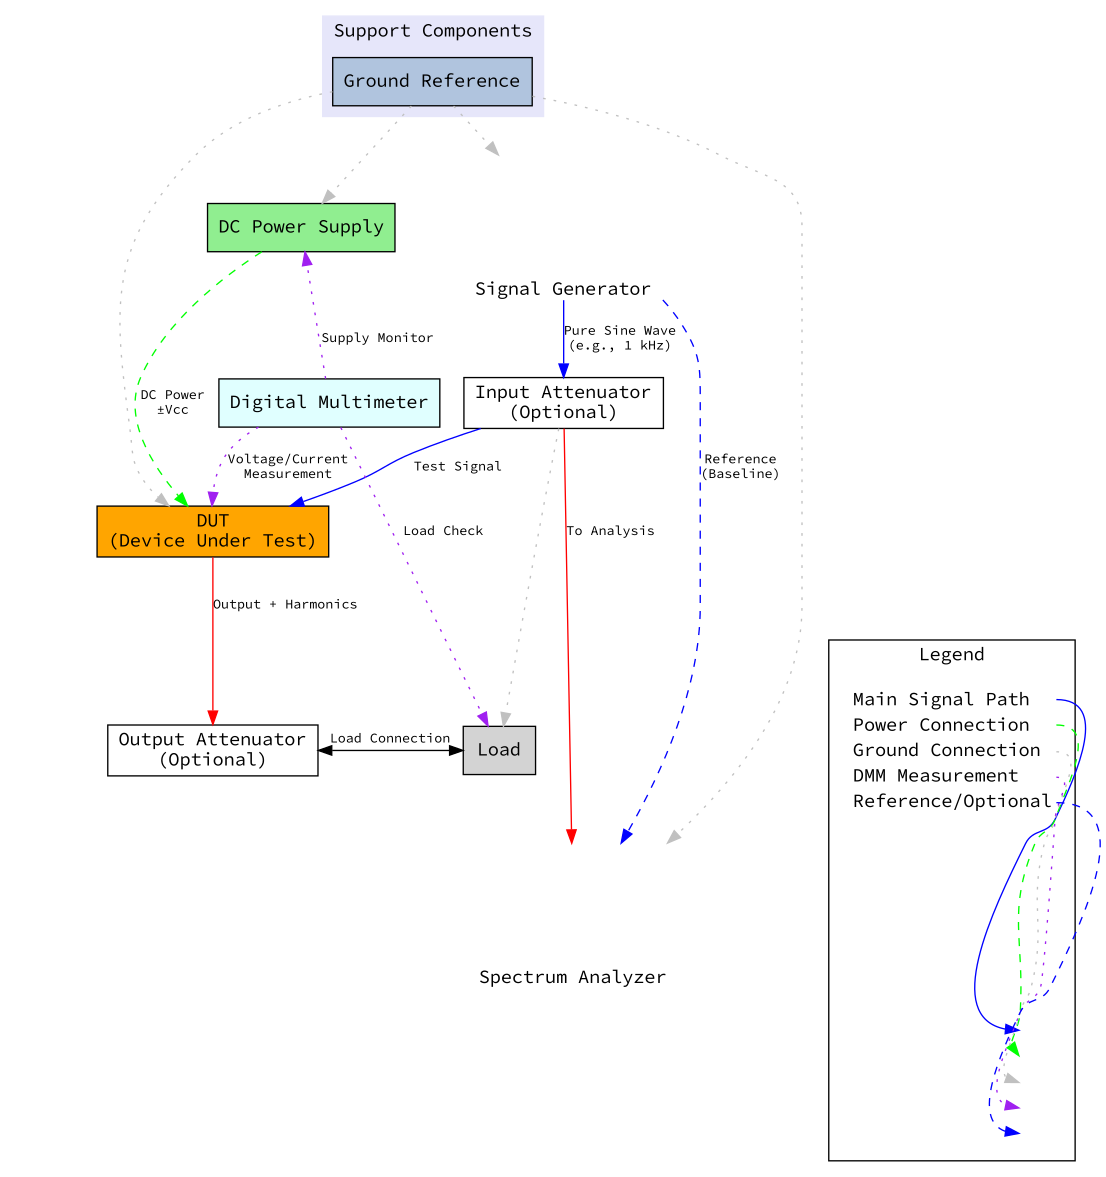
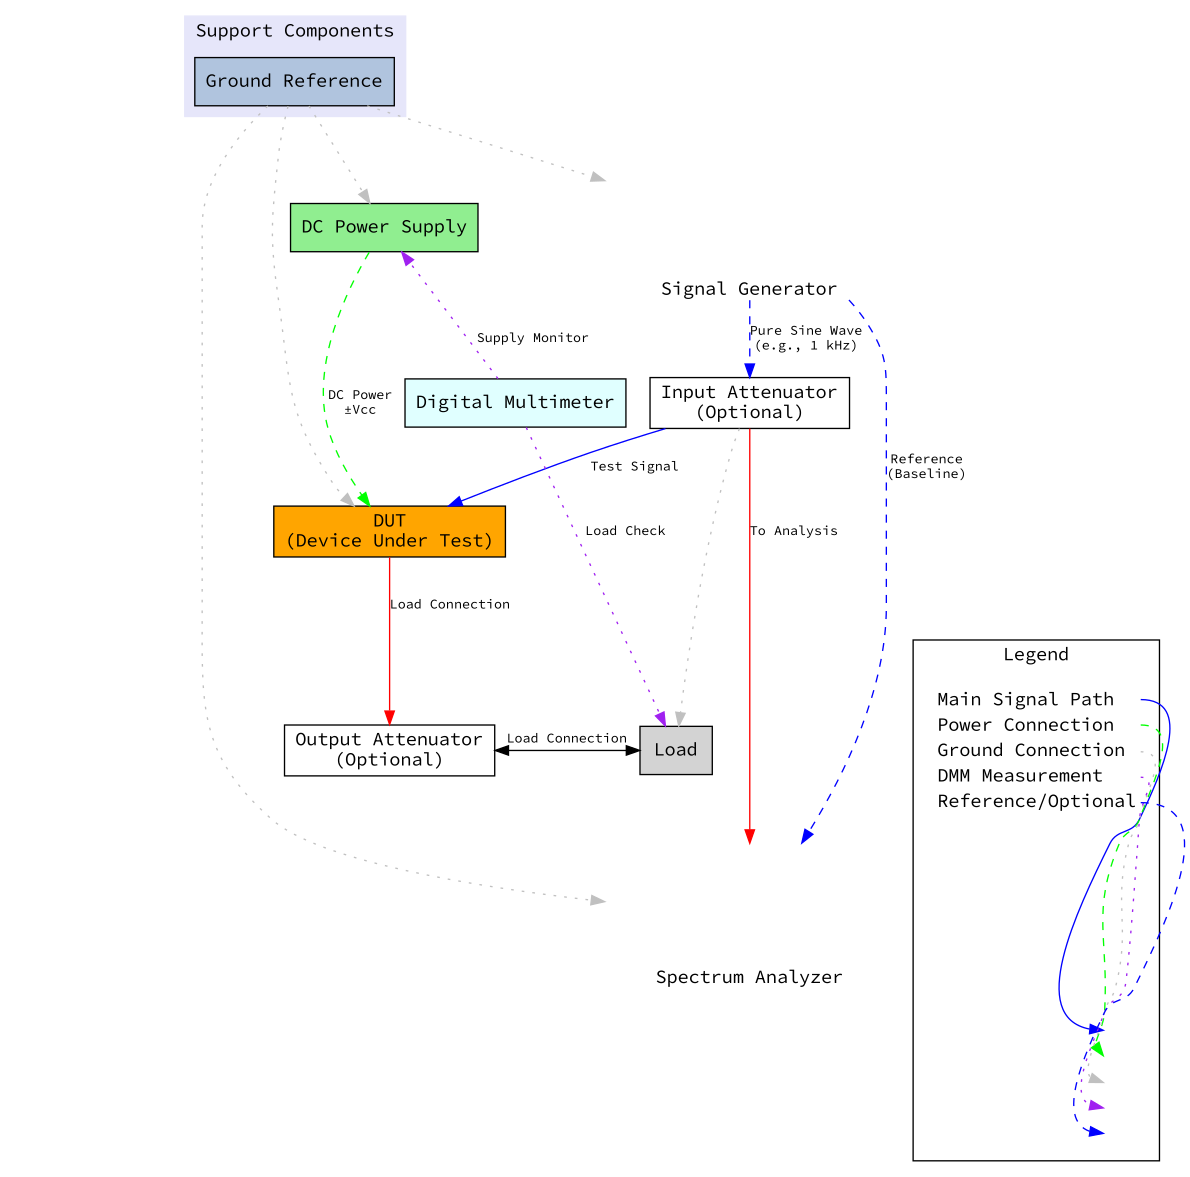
  digraph {
    fontname="Source Code Pro"
    rankdir=TB
    node [fontname="Source Code Pro" shape=box style=filled]
    edge [color=gray fontname="Source Code Pro" fontsize=10 penwidth=1 style=dotted]
    legend_cluster [style=invis]
    n2 [color=white fixedsize=true height=1.5 label="Signal Generator" labelloc=b shape=none width=3.0]
    n3 [fillcolor=lightgreen label="DC Power Supply"]
    n4 [fillcolor=white label="Input Attenuator\n(Optional)"]
    n5 [fillcolor=lightcyan label="Digital Multimeter"]
    n6 [fillcolor=orange label="DUT\n(Device Under Test)"]
    n7 [fillcolor=white label="Output Attenuator\n(Optional)"]
    n8 [fillcolor=lightgray label=Load]
    n9 [color=white fixedsize=true height=1.5 label="Spectrum Analyzer" labelloc=b shape=none width=3.0]
    n10 [fillcolor=none label=<<table border="0" cellpadding="2" cellspacing="0" cellborder="0">             <tr><td align="left" port="i1" width="150">Main Signal Path</td></tr>             <tr><td align="left" port="i2">Power Connection</td></tr>             <tr><td align="left" port="i3">Ground Connection</td></tr>             <tr><td align="left" port="i4">DMM Measurement</td></tr>             <tr><td align="left" port="i5">Reference/Optional</td></tr>             </table>> shape=plaintext style=""]
    n11 [fillcolor=none label=<<table border="0" cellpadding="2" cellspacing="0" cellborder="0">             <tr><td port="i1">&nbsp;</td></tr>             <tr><td port="i2">&nbsp;</td></tr>             <tr><td port="i3">&nbsp;</td></tr>             <tr><td port="i4">&nbsp;</td></tr>             <tr><td port="i5">&nbsp;</td></tr>         </table>> shape=plaintext style=""]
    n12 [fillcolor=lightsteelblue label="Ground Reference"]
    subgraph sub_1 {
      rank=source
      legend_cluster
    }
    subgraph sub_2 {
      rank=same
      n2
      n3
    }
    subgraph sub_3 {
      rank=same
      n4
      n5
    }
    subgraph sub_4 {
      rank=same
      n6
    }
    subgraph sub_5 {
      rank=same
      n7
      n8
    }
    subgraph sub_6 {
      rank=sink
      n9
    }
    subgraph cluster_7 {
      label=Legend
      rank=source
      n10
      n11
    }
    subgraph cluster_8 {
      color=lightgray
      label="Test Instruments"
      style=filled
    }
    subgraph cluster_9 {
      color=lightpink
      label="Device Under Test Section"
      style=filled
    }
    subgraph cluster_10 {
      color=lavender
      label="Support Components"
      style=filled
      n12
    }
-   n2 -> n4 [color=blue label="Pure Sine Wave\n(e.g., 1 kHz)" weight=10 style=""]
+   n2 -> n4 [color=blue label="Pure Sine Wave\n(e.g., 1 kHz)" weight=10 style=dashed]
    n2 -> n9 [color=blue label="Reference\n(Baseline)" style=dashed]
    n3 -> n6 [color=green label="DC Power\n±Vcc" style=dashed]
    n4 -> n6 [color=blue label="Test Signal" weight=10 style=""]
    n4 -> n8
    n4 -> n9 [color=red label="To Analysis" weight=10 style=""]
    n5 -> n3 [color=purple label="Supply Monitor"]
-   n5 -> n6 [color=purple label="Voltage/Current\nMeasurement"]
    n5 -> n8 [color=purple label="Load Check"]
-   n6 -> n7 [color=red label="Output + Harmonics" weight=10 style=""]
+   n6 -> n7 [color=red label="Load Connection" weight=10 style=""]
    n7 -> n8 [color=black dir=both label="Load Connection" style=""]
    n10 -> n11 [color=blue headport="i1:w" tailport="i1:e" style=""]
    n10 -> n11 [color=green headport="i2:w" style=dashed tailport="i2:e"]
    n10 -> n11 [headport="i3:w" tailport="i3:e"]
    n10 -> n11 [color=purple headport="i4:w" tailport="i4:e"]
    n10 -> n11 [color=blue headport="i5:w" style=dashed tailport="i5:e"]
    n12 -> n2
    n12 -> n3
    n12 -> n6
    n12 -> n9
  }
